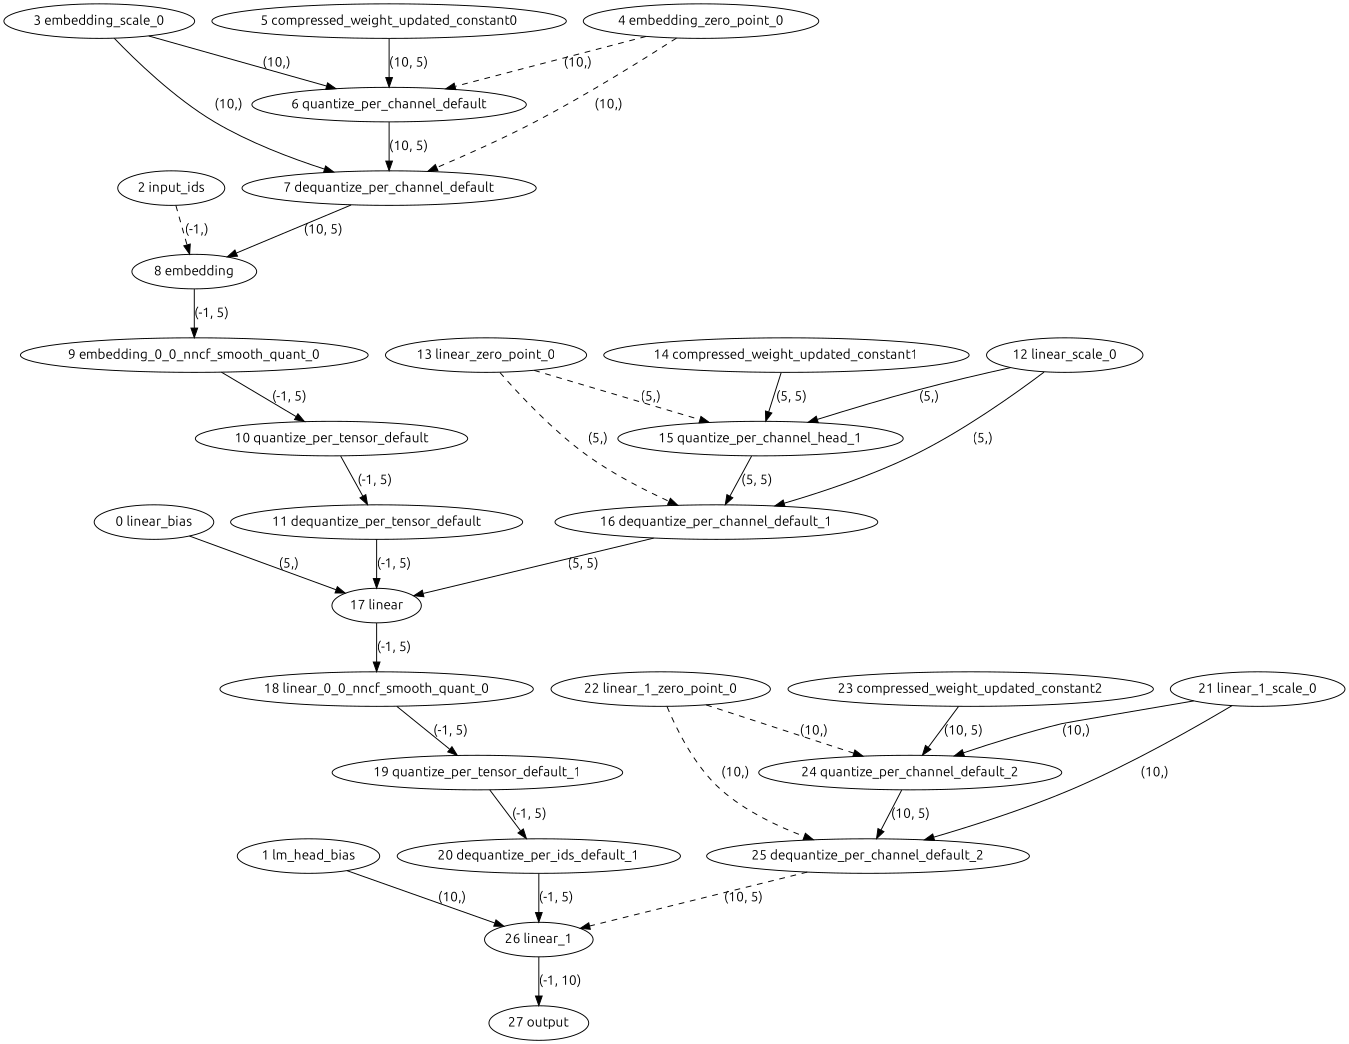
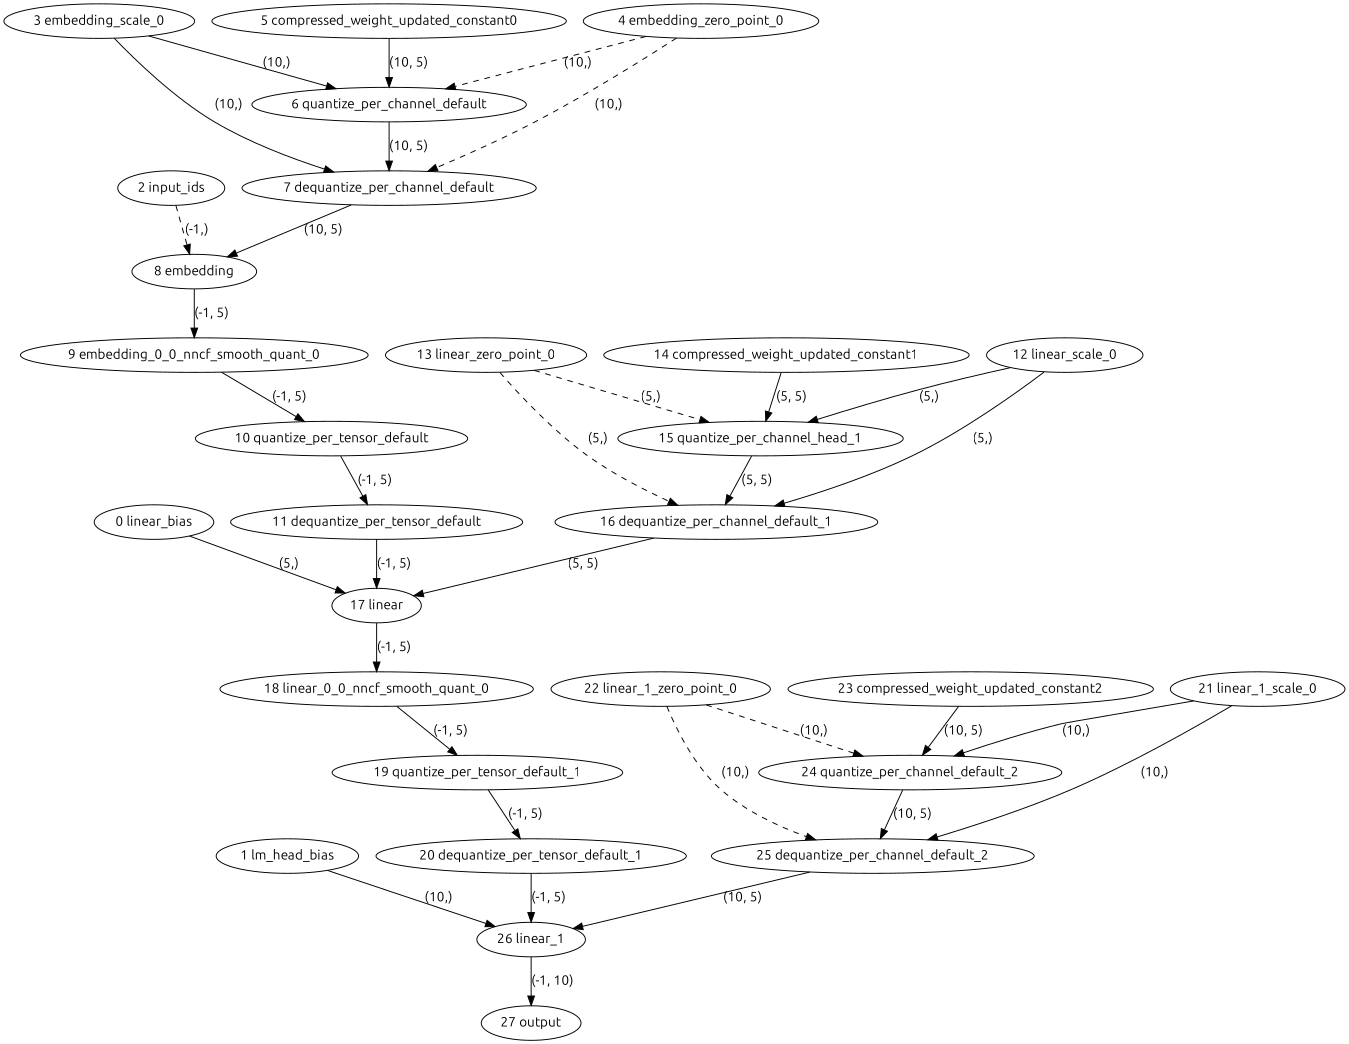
  strict digraph {
    fontname=Ubuntu
    node [fontname=Ubuntu type=get_attr]
    edge [fontname=Ubuntu style=solid]
    "17 linear" [type=linear]
    "0 linear_bias"
    "18 linear_0_0_nncf_smooth_quant_0" [type=call_module]
    "26 linear_1" [type=linear]
    "1 lm_head_bias"
    "27 output" [type=output]
    "2 input_ids" [type=input]
    "8 embedding" [type=embedding]
    "9 embedding_0_0_nncf_smooth_quant_0" [type=call_module]
    "6 quantize_per_channel_default" [type=quantize_per_channel]
    "3 embedding_scale_0"
    "7 dequantize_per_channel_default" [type=dequantize_per_channel]
    "4 embedding_zero_point_0"
    "5 compressed_weight_updated_constant0"
    "10 quantize_per_tensor_default" [type=quantize_per_tensor]
    "11 dequantize_per_tensor_default" [type=dequantize_per_tensor]
    n17 [label="15 quantize_per_channel_head_1" type=quantize_per_channel]
    "12 linear_scale_0"
    "16 dequantize_per_channel_default_1" [type=dequantize_per_channel]
    "13 linear_zero_point_0"
    "14 compressed_weight_updated_constant1"
    "19 quantize_per_tensor_default_1" [type=quantize_per_tensor]
-   "20 dequantize_per_tensor_default_1" [type=dequantize_per_tensor label="20 dequantize_per_ids_default_1"]
+   "20 dequantize_per_tensor_default_1" [type=dequantize_per_tensor]
    "24 quantize_per_channel_default_2" [type=quantize_per_channel]
    "21 linear_1_scale_0"
    "25 dequantize_per_channel_default_2" [type=dequantize_per_channel]
    "22 linear_1_zero_point_0"
    "23 compressed_weight_updated_constant2"
    "17 linear" -> "18 linear_0_0_nncf_smooth_quant_0" [label="(-1, 5)"]
    "0 linear_bias" -> "17 linear" [label="(5,)"]
    "18 linear_0_0_nncf_smooth_quant_0" -> "19 quantize_per_tensor_default_1" [label="(-1, 5)"]
    "26 linear_1" -> "27 output" [label="(-1, 10)"]
    "1 lm_head_bias" -> "26 linear_1" [label="(10,)"]
    "2 input_ids" -> "8 embedding" [label="(-1,)" style=dashed]
    "8 embedding" -> "9 embedding_0_0_nncf_smooth_quant_0" [label="(-1, 5)"]
    "9 embedding_0_0_nncf_smooth_quant_0" -> "10 quantize_per_tensor_default" [label="(-1, 5)"]
    "6 quantize_per_channel_default" -> "7 dequantize_per_channel_default" [label="(10, 5)"]
    "3 embedding_scale_0" -> "6 quantize_per_channel_default" [label="(10,)"]
    "3 embedding_scale_0" -> "7 dequantize_per_channel_default" [label="(10,)"]
    "7 dequantize_per_channel_default" -> "8 embedding" [label="(10, 5)"]
    "4 embedding_zero_point_0" -> "6 quantize_per_channel_default" [label="(10,)" style=dashed]
    "4 embedding_zero_point_0" -> "7 dequantize_per_channel_default" [label="(10,)" style=dashed]
    "5 compressed_weight_updated_constant0" -> "6 quantize_per_channel_default" [label="(10, 5)"]
    "10 quantize_per_tensor_default" -> "11 dequantize_per_tensor_default" [label="(-1, 5)"]
    "11 dequantize_per_tensor_default" -> "17 linear" [label="(-1, 5)"]
    n17 -> "16 dequantize_per_channel_default_1" [label="(5, 5)"]
    "12 linear_scale_0" -> n17 [label="(5,)"]
    "12 linear_scale_0" -> "16 dequantize_per_channel_default_1" [label="(5,)"]
    "16 dequantize_per_channel_default_1" -> "17 linear" [label="(5, 5)"]
    "13 linear_zero_point_0" -> n17 [label="(5,)" style=dashed]
    "13 linear_zero_point_0" -> "16 dequantize_per_channel_default_1" [label="(5,)" style=dashed]
    "14 compressed_weight_updated_constant1" -> n17 [label="(5, 5)"]
    "19 quantize_per_tensor_default_1" -> "20 dequantize_per_tensor_default_1" [label="(-1, 5)"]
    "20 dequantize_per_tensor_default_1" -> "26 linear_1" [label="(-1, 5)"]
    "24 quantize_per_channel_default_2" -> "25 dequantize_per_channel_default_2" [label="(10, 5)"]
    "21 linear_1_scale_0" -> "24 quantize_per_channel_default_2" [label="(10,)"]
    "21 linear_1_scale_0" -> "25 dequantize_per_channel_default_2" [label="(10,)"]
-   "25 dequantize_per_channel_default_2" -> "26 linear_1" [label="(10, 5)" style=dashed]
+   "25 dequantize_per_channel_default_2" -> "26 linear_1" [label="(10, 5)"]
    "22 linear_1_zero_point_0" -> "24 quantize_per_channel_default_2" [label="(10,)" style=dashed]
    "22 linear_1_zero_point_0" -> "25 dequantize_per_channel_default_2" [label="(10,)" style=dashed]
    "23 compressed_weight_updated_constant2" -> "24 quantize_per_channel_default_2" [label="(10, 5)"]
  }
